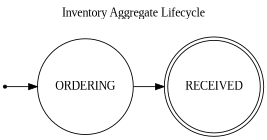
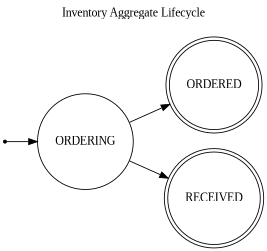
  digraph {
    fontname="Liberation Serif"
    label="Inventory Aggregate Lifecycle\n\n"
    labelloc=t
    rankdir=LR
    node [fontname="Liberation Serif" shape=doublecircle]
    edge [fontname="Liberation Serif"]
    init [shape=point]
    ORDERING [shape=circle]
+   ORDERED
    RECEIVED
    init -> ORDERING
+   ORDERING -> ORDERED
    ORDERING -> RECEIVED
  }
